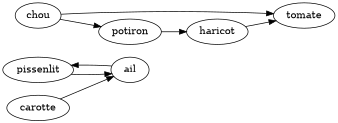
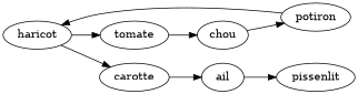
  digraph {
    rankdir=LR
    pissenlit
    ail
    tomate
    chou
    potiron
    haricot
    carotte
-   pissenlit -> ail
    ail -> pissenlit
-   chou -> tomate
+   tomate -> chou
    chou -> potiron
    potiron -> haricot
    haricot -> tomate
+   haricot -> carotte
    carotte -> ail
  }
